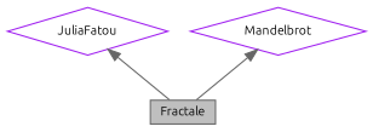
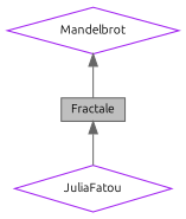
  digraph {
    fontname=Ubuntu
    node [color=purple fillcolor=white fontname=Ubuntu fontsize=10 shape=diamond style=filled]
    edge [color=gray40 dir=back fontname=Ubuntu fontsize=10 labelfontname=Helvetica labelfontsize=10 style=solid]
    n1 [color=gray40 fillcolor=grey75 fontcolor=black height=0.2 label=Fractale shape=box width=0.4]
    n2 [height=0.2 label=JuliaFatou width=0.4]
    n3 [height=0.2 label=Mandelbrot width=0.4]
-   n2 -> n1
+   n1 -> n2
    n3 -> n1
  }
